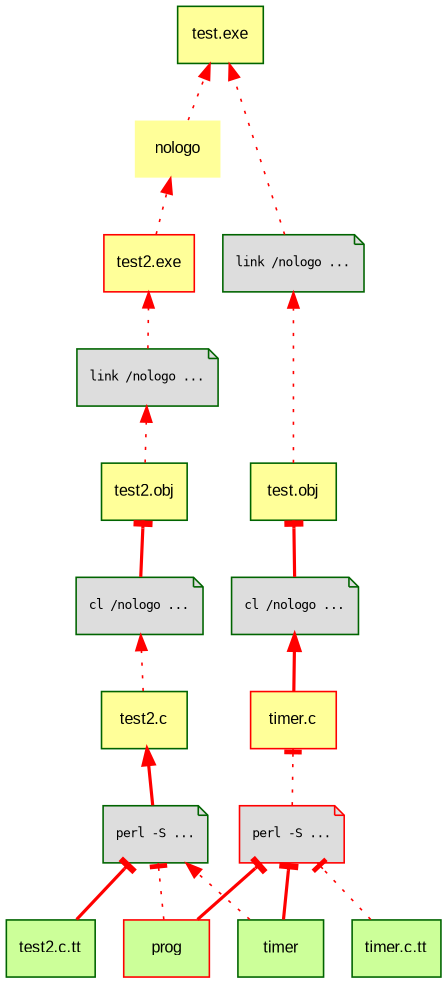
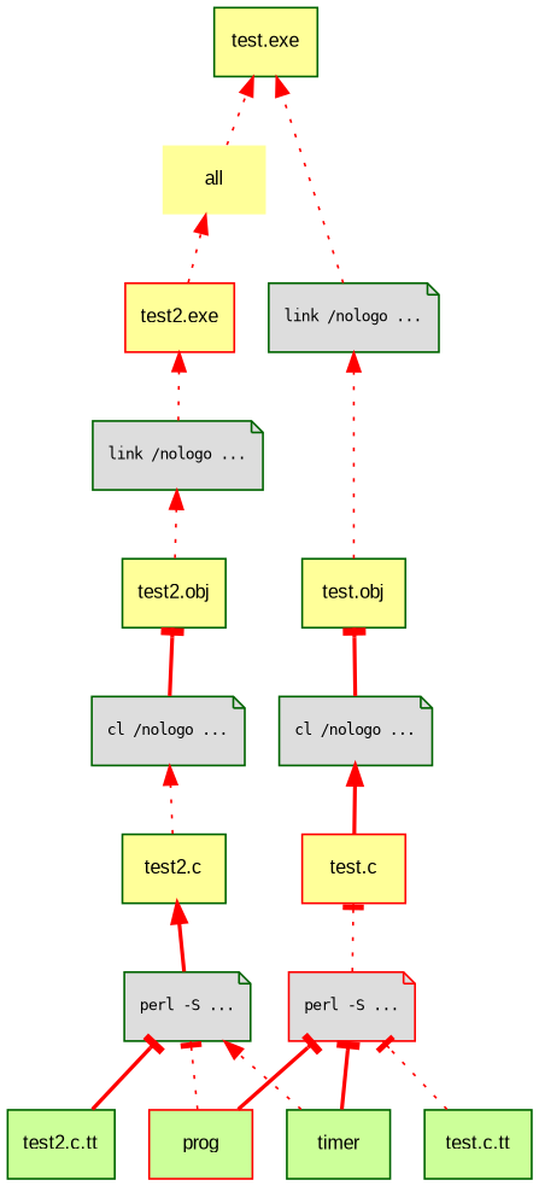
  digraph {
    rankdir=BT
    node [color=darkgreen fillcolor="#ffff99" fontname=Arial fontsize=10 shape=box style=filled]
    edge [arrowhead=normal color=red style=dotted]
-   n1 [label=nologo shape=plaintext]
+   n1 [label=all shape=plaintext]
    n2 [label="test.exe"]
    n3 [color=red label="test2.exe"]
    n4 [fillcolor="#dddddd" fontname=Monospace fontsize=8 label="link /nologo ...\l" shape=note]
    n5 [label="test2.obj"]
    n6 [fillcolor="#dddddd" fontname=Monospace fontsize=8 label="cl /nologo ...\l" shape=note]
    n7 [label="test2.c"]
    n8 [fillcolor="#dddddd" fontname=Monospace fontsize=8 label="perl -S ...\l" shape=note]
    n9 [fillcolor="#ccff99" label="test2.c.tt"]
    n10 [color=red fillcolor="#ccff99" label=prog]
    n11 [color=red fillcolor="#dddddd" fontname=Monospace fontsize=8 label="perl -S ...\l" shape=note]
-   n12 [color=red label="timer.c"]
+   n12 [color=red label="test.c"]
    n13 [fillcolor="#ccff99" label=timer]
    n14 [fillcolor="#dddddd" fontname=Monospace fontsize=8 label="link /nologo ...\l" shape=note]
    n15 [label="test.obj"]
    n16 [fillcolor="#dddddd" fontname=Monospace fontsize=8 label="cl /nologo ...\l" shape=note]
-   n17 [fillcolor="#ccff99" label="timer.c.tt"]
+   n17 [fillcolor="#ccff99" label="test.c.tt"]
    n1 -> n2
    n3 -> n1
    n4 -> n3
    n5 -> n4
    n6 -> n5 [arrowhead=tee style=bold]
    n7 -> n6
    n8 -> n7 [style=bold]
    n9 -> n8 [arrowhead=tee style=bold]
    n10 -> n8 [arrowhead=tee]
    n10 -> n11 [arrowhead=tee style=bold]
    n11 -> n12 [arrowhead=tee]
    n12 -> n16 [style=bold]
    n13 -> n8
    n13 -> n11 [arrowhead=tee style=bold]
    n14 -> n2
    n15 -> n14
    n16 -> n15 [arrowhead=tee style=bold]
    n17 -> n11 [arrowhead=tee]
  }
